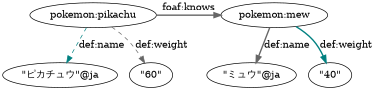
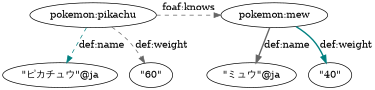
  digraph {
    edge [color=gray40 style=bold]
    n1 [label=<pokemon:mew>]
    n2 [label=<pokemon:pikachu>]
    n3 [label=<"ミュウ"@ja>]
    n4 [label=<"40">]
    n5 [label=<"ピカチュウ"@ja>]
    n6 [label=<"60">]
    subgraph sub_1 {
      rank=same
      n1
      n2
    }
    n1 -> n3 [label=<def:name>]
    n1 -> n4 [label=<def:weight> color=teal]
-   n2 -> n1 [label=<foaf:knows>]
+   n2 -> n1 [label=<foaf:knows> style=dashed]
    n2 -> n5 [label=<def:name> color=teal style=dashed]
    n2 -> n6 [label=<def:weight> style=dashed]
  }
